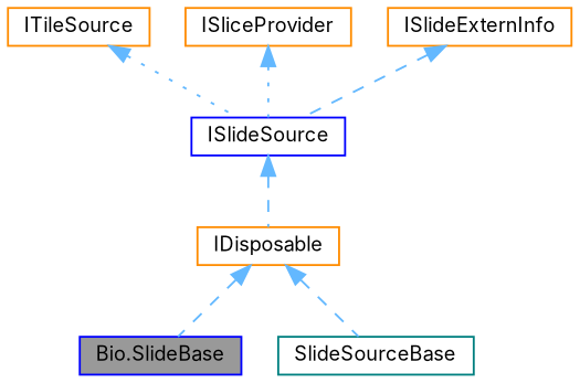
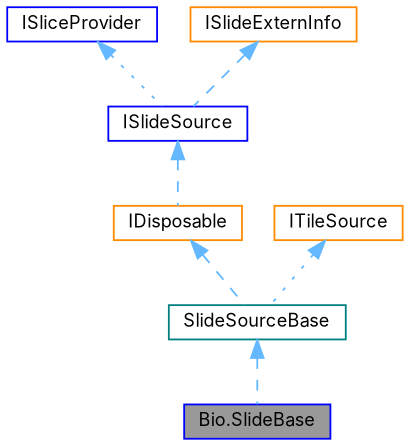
  digraph {
    fontname=Inter
    node [color=darkorange fillcolor=white fontname=Inter fontsize=10 shape=box style=filled]
    edge [color=steelblue1 dir=back fontname=Inter fontsize=10 labelfontname=Helvetica labelfontsize=10 style=dashed]
    n1 [color=blue fillcolor=grey60 fontcolor=black height=0.2 label="Bio.SlideBase" width=0.4]
    n2 [color=teal height=0.2 label=SlideSourceBase width=0.4]
    n3 [color=blue height=0.2 label=ISlideSource width=0.4]
    n4 [height=0.2 label=IDisposable width=0.4]
    n5 [height=0.2 label=ITileSource width=0.4]
-   n6 [height=0.2 label=ISliceProvider width=0.4]
+   n6 [color=blue height=0.2 label=ISliceProvider width=0.4]
    n7 [height=0.2 label=ISlideExternInfo width=0.4]
-   n4 -> n1
+   n2 -> n1
    n3 -> n4
    n4 -> n2
-   n5 -> n3 [style=dotted]
+   n5 -> n2 [style=dotted]
    n6 -> n3 [style=dotted]
    n7 -> n3
  }
